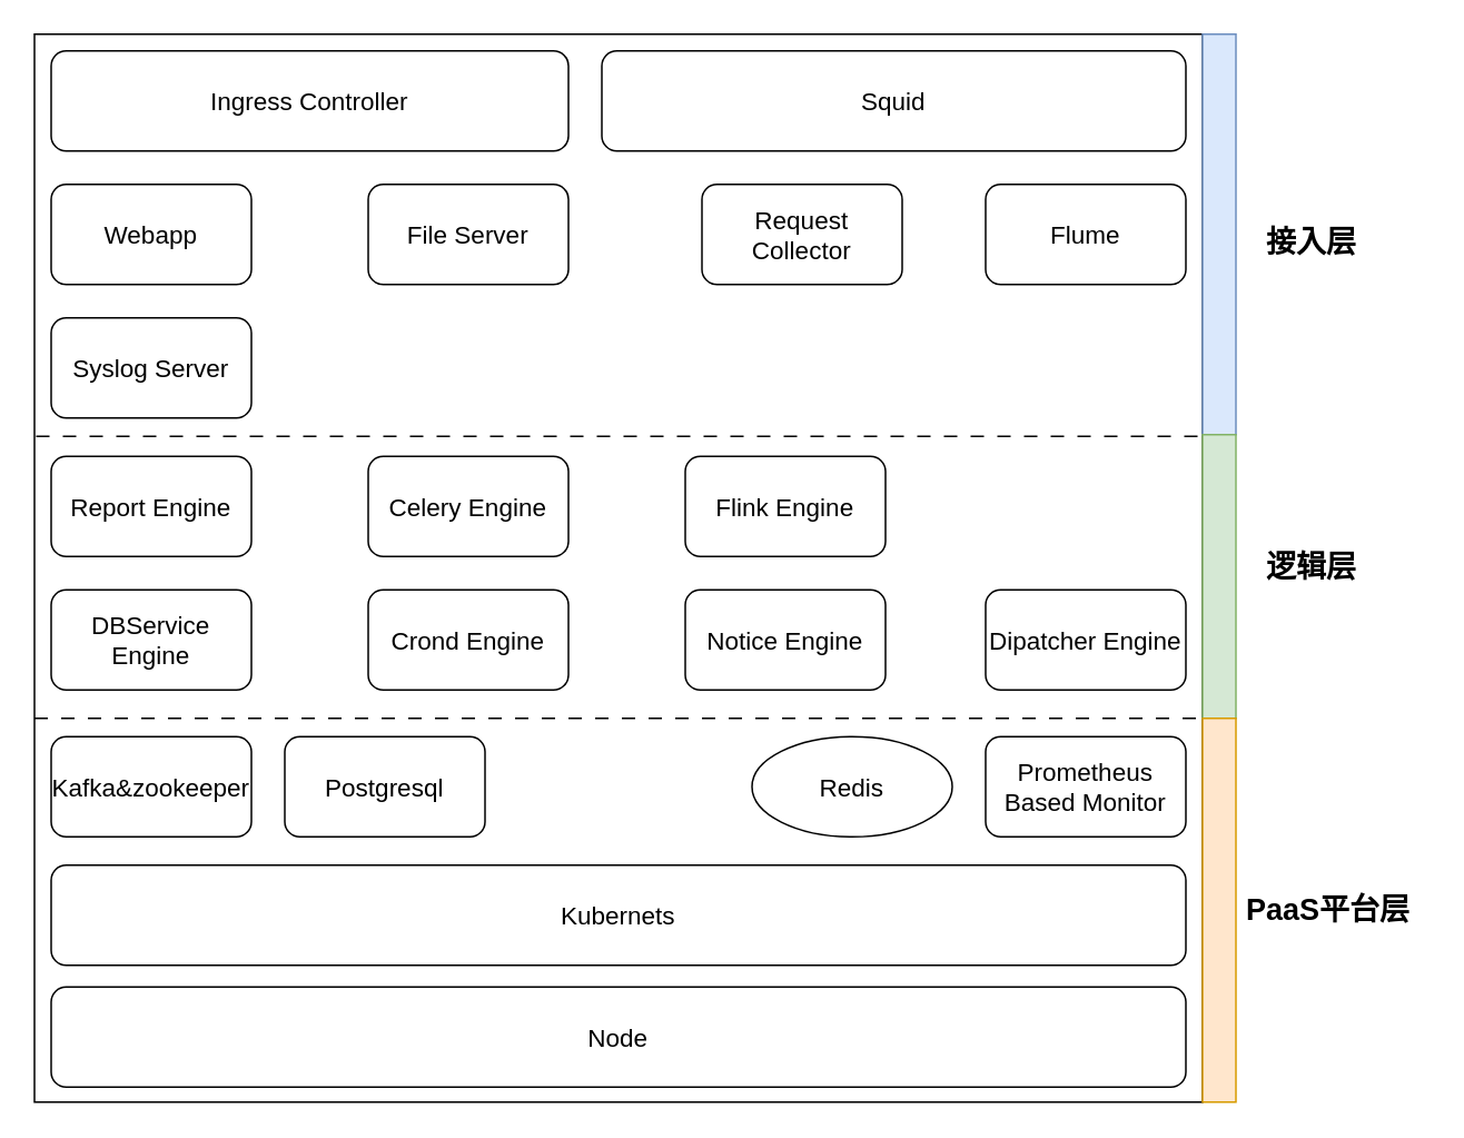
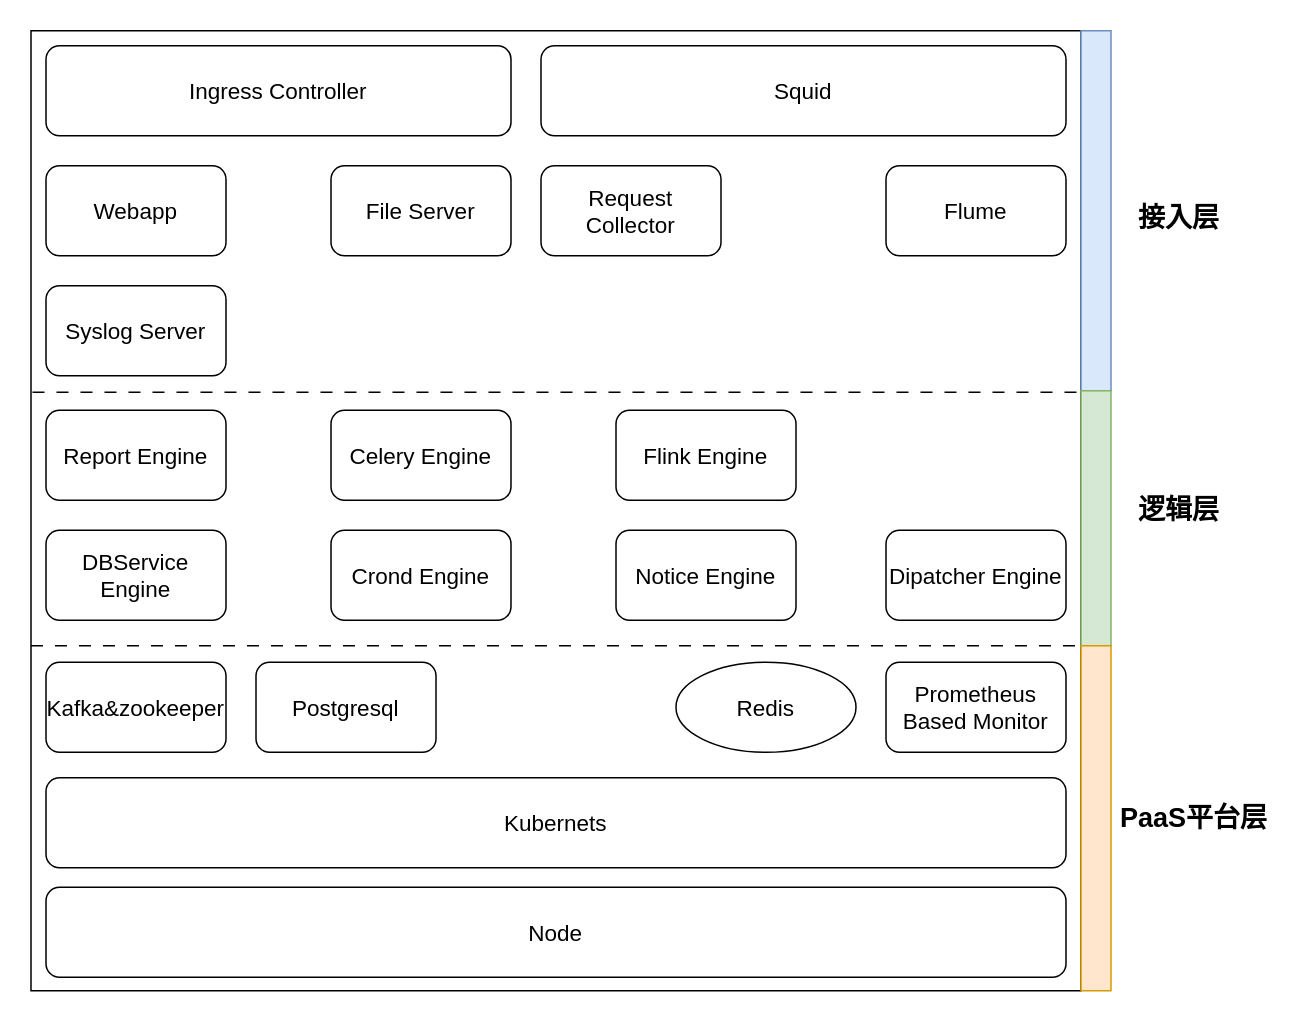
  <mxCell id="0" />
  <mxCell id="1" parent="0" />
  <mxCell id="2" value="" style="rounded=0;whiteSpace=wrap;html=1;fillColor=none;strokeWidth=1;" vertex="1" parent="1"><mxGeometry x="20" y="20" width="700" height="640" as="geometry" /></mxCell>
  <mxCell id="3" value="PaaS平台层" style="text;html=1;align=center;verticalAlign=middle;resizable=0;points=[];autosize=1;strokeColor=none;fillColor=none;fontSize=18;fontStyle=1" vertex="1" parent="1"><mxGeometry x="735" y="525" width="120" height="40" as="geometry" /></mxCell>
  <mxCell id="4" value="逻辑层" style="text;html=1;align=center;verticalAlign=middle;resizable=0;points=[];autosize=1;strokeColor=none;fillColor=none;fontSize=18;fontStyle=1" vertex="1" parent="1"><mxGeometry x="745" y="320" width="80" height="40" as="geometry" /></mxCell>
  <mxCell id="5" value="接入层" style="text;html=1;align=center;verticalAlign=middle;resizable=0;points=[];autosize=1;strokeColor=none;fillColor=none;fontSize=18;fontStyle=1" vertex="1" parent="1"><mxGeometry x="745" y="125" width="80" height="40" as="geometry" /></mxCell>
  <mxCell id="6" value="" style="group;fontSize=15;fontStyle=0" vertex="1" connectable="0" parent="1"><mxGeometry x="30" y="441" width="680" height="210" as="geometry" /></mxCell>
  <mxCell id="7" value="Node" style="rounded=1;whiteSpace=wrap;html=1;fontSize=15;fontStyle=0" vertex="1" parent="6"><mxGeometry y="150" width="680" height="60" as="geometry" /></mxCell>
  <mxCell id="8" value="Kubernets" style="rounded=1;whiteSpace=wrap;html=1;fontSize=15;fontStyle=0" vertex="1" parent="6"><mxGeometry y="77" width="680" height="60" as="geometry" /></mxCell>
  <mxCell id="9" value="Kafka&amp;amp;zookeeper" style="rounded=1;whiteSpace=wrap;html=1;fontSize=15;fontStyle=0" vertex="1" parent="6"><mxGeometry width="120" height="60" as="geometry" /></mxCell>
  <mxCell id="10" value="Postgresql" style="rounded=1;whiteSpace=wrap;html=1;fontSize=15;fontStyle=0" vertex="1" parent="6"><mxGeometry x="140" width="120" height="60" as="geometry" /></mxCell>
  <mxCell id="11" value="Redis" style="ellipse;whiteSpace=wrap;html=1;fontSize=15;fontStyle=0;" vertex="1" parent="6"><mxGeometry x="420" width="120" height="60" as="geometry" /></mxCell>
  <mxCell id="12" value="Prometheus Based Monitor" style="rounded=1;whiteSpace=wrap;html=1;fontSize=15;fontStyle=0" vertex="1" parent="6"><mxGeometry x="560" width="120" height="60" as="geometry" /></mxCell>
  <mxCell id="13" value="" style="group;fontSize=15;fontStyle=0" vertex="1" connectable="0" parent="1"><mxGeometry x="30" y="273" width="680" height="140" as="geometry" /></mxCell>
  <mxCell id="14" value="DBService Engine" style="rounded=1;whiteSpace=wrap;html=1;fontSize=15;fontStyle=0" vertex="1" parent="13"><mxGeometry y="80" width="120" height="60" as="geometry" /></mxCell>
  <mxCell id="15" value="Crond Engine" style="rounded=1;whiteSpace=wrap;html=1;fontSize=15;fontStyle=0" vertex="1" parent="13"><mxGeometry x="190" y="80" width="120" height="60" as="geometry" /></mxCell>
  <mxCell id="16" value="Notice Engine" style="rounded=1;whiteSpace=wrap;html=1;fontSize=15;fontStyle=0" vertex="1" parent="13"><mxGeometry x="380" y="80" width="120" height="60" as="geometry" /></mxCell>
  <mxCell id="17" value="Dipatcher Engine" style="rounded=1;whiteSpace=wrap;html=1;fontSize=15;fontStyle=0" vertex="1" parent="13"><mxGeometry x="560" y="80" width="120" height="60" as="geometry" /></mxCell>
  <mxCell id="18" value="Flink Engine" style="rounded=1;whiteSpace=wrap;html=1;fontSize=15;fontStyle=0" vertex="1" parent="13"><mxGeometry x="380" width="120" height="60" as="geometry" /></mxCell>
  <mxCell id="19" value="Celery Engine" style="rounded=1;whiteSpace=wrap;html=1;fontSize=15;fontStyle=0" vertex="1" parent="13"><mxGeometry x="190" width="120" height="60" as="geometry" /></mxCell>
  <mxCell id="20" value="Report Engine" style="rounded=1;whiteSpace=wrap;html=1;fontSize=15;fontStyle=0" vertex="1" parent="13"><mxGeometry width="120" height="60" as="geometry" /></mxCell>
  <mxCell id="21" value="" style="group;fontSize=15;fontStyle=0;backgroundOutline=1;" vertex="1" connectable="0" parent="1"><mxGeometry x="30" y="30" width="680" height="220" as="geometry" /></mxCell>
  <mxCell id="22" value="Ingress Controller" style="rounded=1;whiteSpace=wrap;html=1;fontSize=15;fontStyle=0;backgroundOutline=1;" vertex="1" parent="21"><mxGeometry width="310" height="60" as="geometry" /></mxCell>
  <mxCell id="23" value="Squid" style="rounded=1;whiteSpace=wrap;html=1;fontSize=15;fontStyle=0;backgroundOutline=1;" vertex="1" parent="21"><mxGeometry x="330" width="350" height="60" as="geometry" /></mxCell>
  <mxCell id="24" value="Webapp" style="rounded=1;whiteSpace=wrap;html=1;fontSize=15;fontStyle=0;backgroundOutline=1;" vertex="1" parent="21"><mxGeometry y="80" width="120" height="60" as="geometry" /></mxCell>
  <mxCell id="25" value="File Server" style="rounded=1;whiteSpace=wrap;html=1;fontSize=15;fontStyle=0;backgroundOutline=1;" vertex="1" parent="21"><mxGeometry x="190" y="80" width="120" height="60" as="geometry" /></mxCell>
  <mxCell id="26" value="Syslog Server" style="rounded=1;whiteSpace=wrap;html=1;fontSize=15;fontStyle=0;backgroundOutline=1;" vertex="1" parent="21"><mxGeometry y="160" width="120" height="60" as="geometry" /></mxCell>
- <mxCell id="27" value="Request Collector" style="rounded=1;whiteSpace=wrap;html=1;fontSize=15;fontStyle=0;backgroundOutline=1;" vertex="1" parent="21"><mxGeometry x="390" y="80" width="120" height="60" as="geometry" /></mxCell>
+ <mxCell id="27" value="Request Collector" style="rounded=1;whiteSpace=wrap;html=1;fontSize=15;fontStyle=0;backgroundOutline=1;" vertex="1" parent="21"><mxGeometry x="330" y="80" width="120" height="60" as="geometry" /></mxCell>
  <mxCell id="28" value="Flume" style="rounded=1;whiteSpace=wrap;html=1;fontSize=15;fontStyle=0;backgroundOutline=1;" vertex="1" parent="21"><mxGeometry x="560" y="80" width="120" height="60" as="geometry" /></mxCell>
  <mxCell id="29" value="" style="rounded=0;whiteSpace=wrap;html=1;fillColor=#dae8fc;strokeColor=#6c8ebf;" vertex="1" parent="1"><mxGeometry x="720" y="20" width="20" height="240" as="geometry" /></mxCell>
  <mxCell id="30" value="" style="rounded=0;whiteSpace=wrap;html=1;fillColor=#d5e8d4;strokeColor=#82b366;" vertex="1" parent="1"><mxGeometry x="720" y="260" width="20" height="170" as="geometry" /></mxCell>
  <mxCell id="31" value="" style="rounded=0;whiteSpace=wrap;html=1;fillColor=#ffe6cc;strokeColor=#d79b00;" vertex="1" parent="1"><mxGeometry x="720" y="430" width="20" height="230" as="geometry" /></mxCell>
  <mxCell id="32" value="" style="line;strokeWidth=1;html=1;dashed=1;dashPattern=8 8;" vertex="1" parent="1"><mxGeometry x="21" y="256" width="700" height="10" as="geometry" /></mxCell>
  <mxCell id="33" value="" style="line;strokeWidth=1;html=1;dashed=1;dashPattern=8 8;" vertex="1" parent="1"><mxGeometry x="20" y="425" width="700" height="10" as="geometry" /></mxCell>
